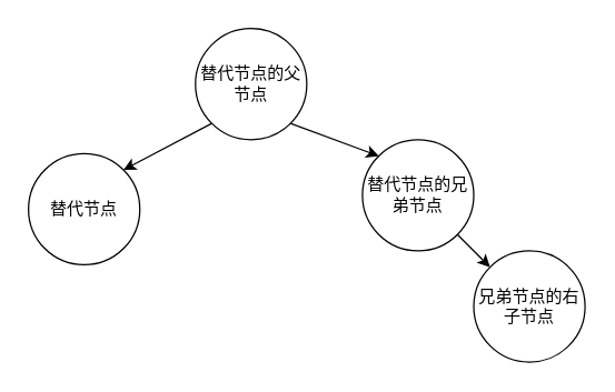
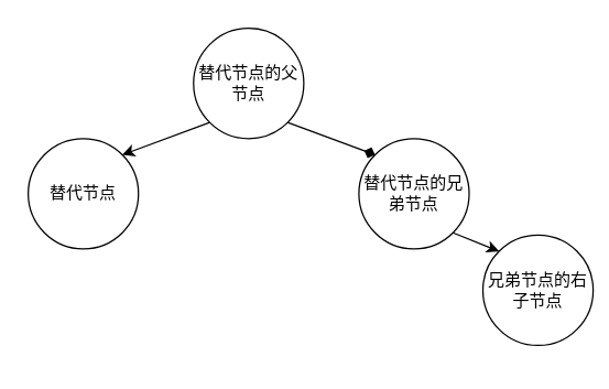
  <mxCell id="0" />
  <mxCell id="1" parent="0" />
- <mxCell id="2" value="替代节点" style="ellipse;whiteSpace=wrap;html=1;aspect=fixed;" vertex="1" parent="1"><mxGeometry x="20" y="110" width="80" height="80" as="geometry" /></mxCell>
+ <mxCell id="2" value="替代节点" style="ellipse;whiteSpace=wrap;html=1;aspect=fixed;" vertex="1" parent="1"><mxGeometry x="20" y="100" width="80" height="80" as="geometry" /></mxCell>
  <mxCell id="3" style="edgeStyle=none;html=1;exitX=0;exitY=1;exitDx=0;exitDy=0;entryX=1;entryY=0;entryDx=0;entryDy=0;" edge="1" parent="1" source="5" target="2"><mxGeometry relative="1" as="geometry" /></mxCell>
- <mxCell id="4" style="edgeStyle=none;html=1;exitX=1;exitY=1;exitDx=0;exitDy=0;entryX=0;entryY=0;entryDx=0;entryDy=0;" edge="1" parent="1" source="5" target="7"><mxGeometry relative="1" as="geometry" /></mxCell>
+ <mxCell id="4" style="edgeStyle=none;html=1;exitX=1;exitY=1;exitDx=0;exitDy=0;entryX=0;entryY=0;entryDx=0;entryDy=0;endArrow=diamond;" edge="1" parent="1" source="5" target="7"><mxGeometry relative="1" as="geometry" /></mxCell>
  <mxCell id="5" value="替代节点的父节点" style="ellipse;whiteSpace=wrap;html=1;aspect=fixed;" vertex="1" parent="1"><mxGeometry x="140" y="20" width="80" height="80" as="geometry" /></mxCell>
  <mxCell id="6" style="edgeStyle=none;html=1;exitX=1;exitY=1;exitDx=0;exitDy=0;entryX=0;entryY=0;entryDx=0;entryDy=0;" edge="1" parent="1" source="7" target="8"><mxGeometry relative="1" as="geometry" /></mxCell>
  <mxCell id="7" value="替代节点的兄弟节点" style="ellipse;whiteSpace=wrap;html=1;aspect=fixed;" vertex="1" parent="1"><mxGeometry x="260" y="100" width="80" height="80" as="geometry" /></mxCell>
- <mxCell id="8" value="兄弟节点的右子节点" style="ellipse;whiteSpace=wrap;html=1;aspect=fixed;" vertex="1" parent="1"><mxGeometry x="340" y="180" width="80" height="80" as="geometry" /></mxCell>
+ <mxCell id="8" value="兄弟节点的右子节点" style="ellipse;whiteSpace=wrap;html=1;aspect=fixed;" vertex="1" parent="1"><mxGeometry x="350" y="170" width="80" height="80" as="geometry" /></mxCell>
